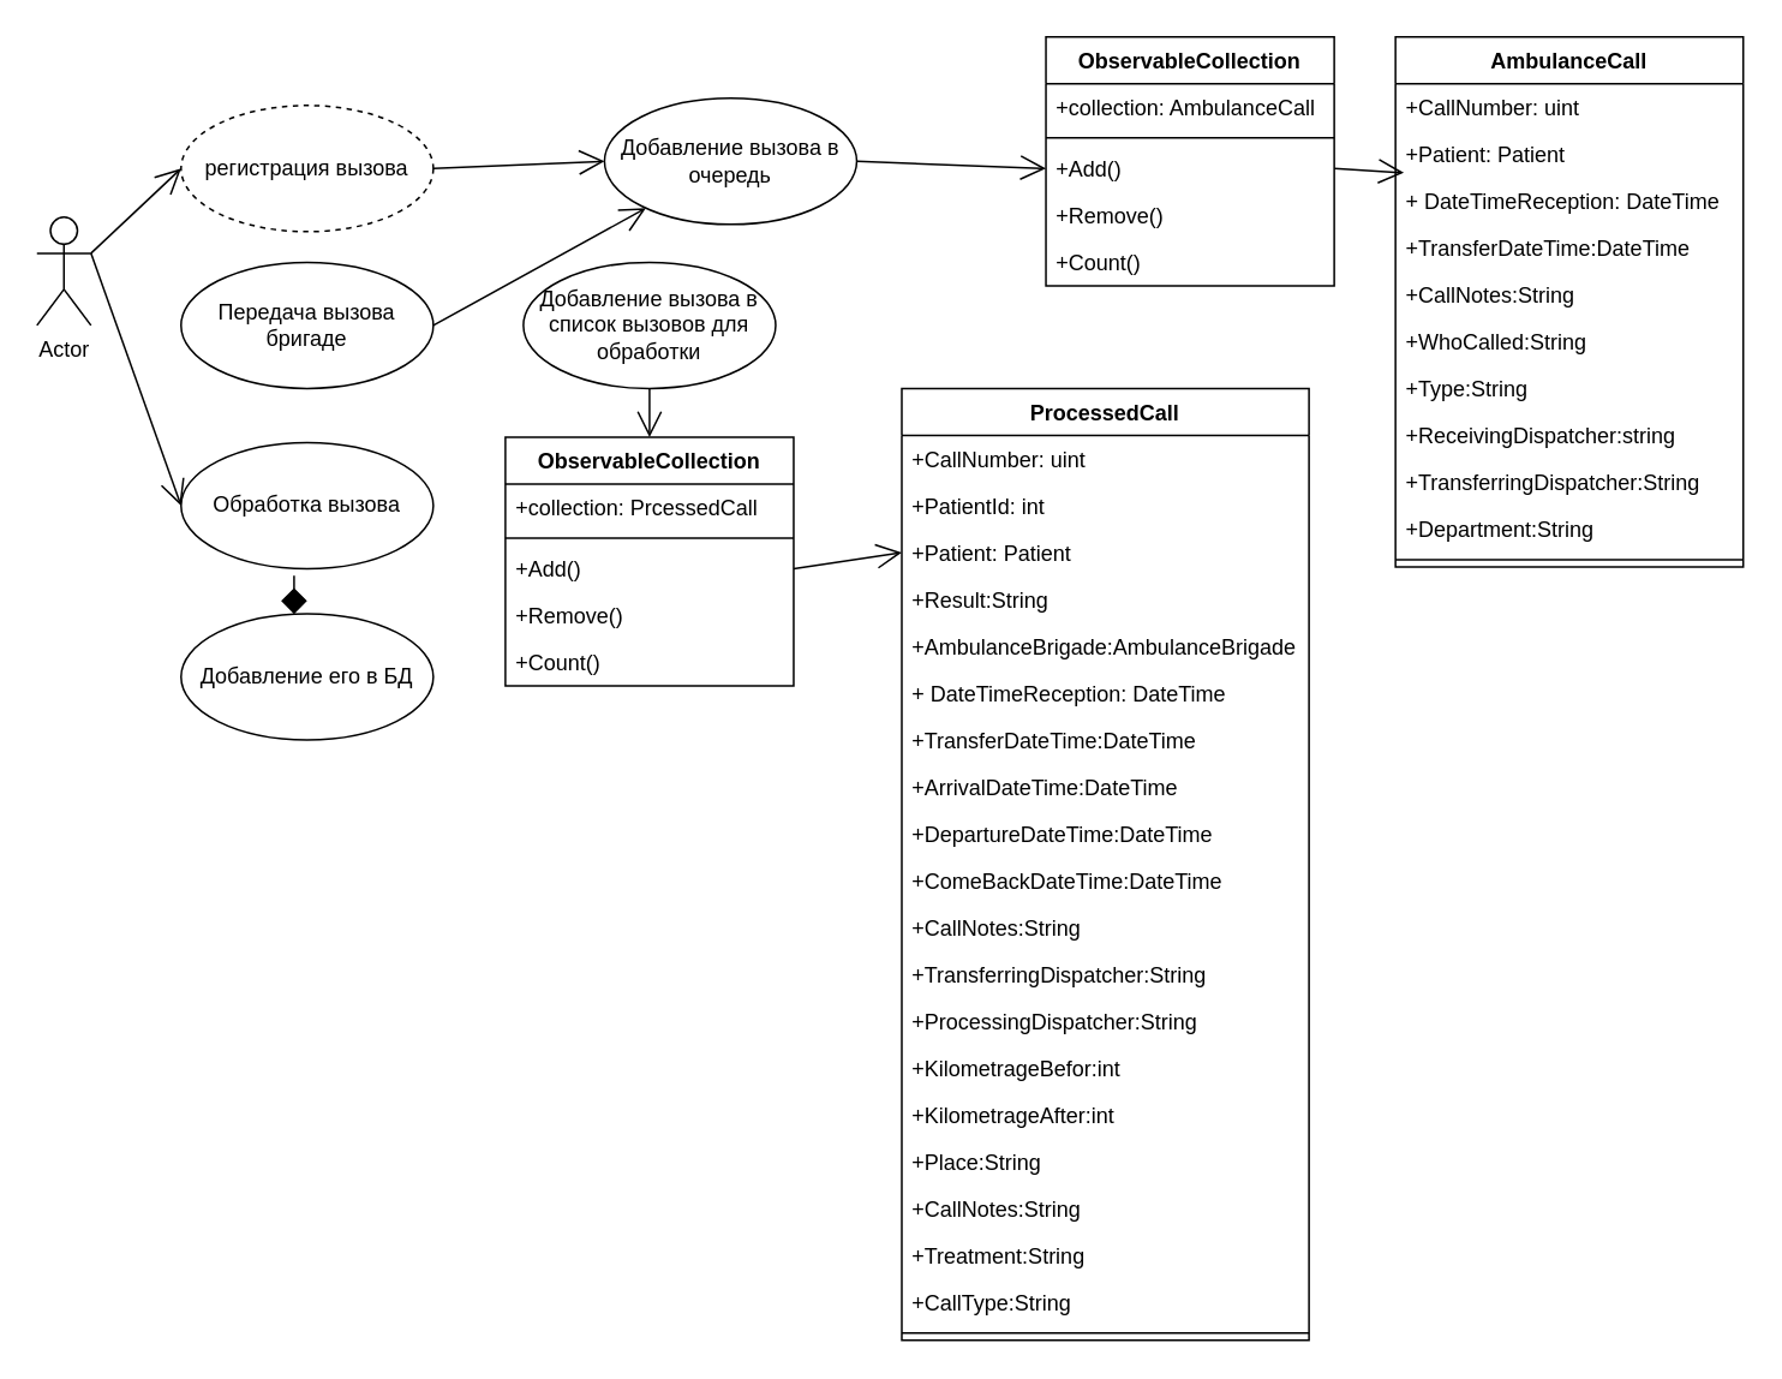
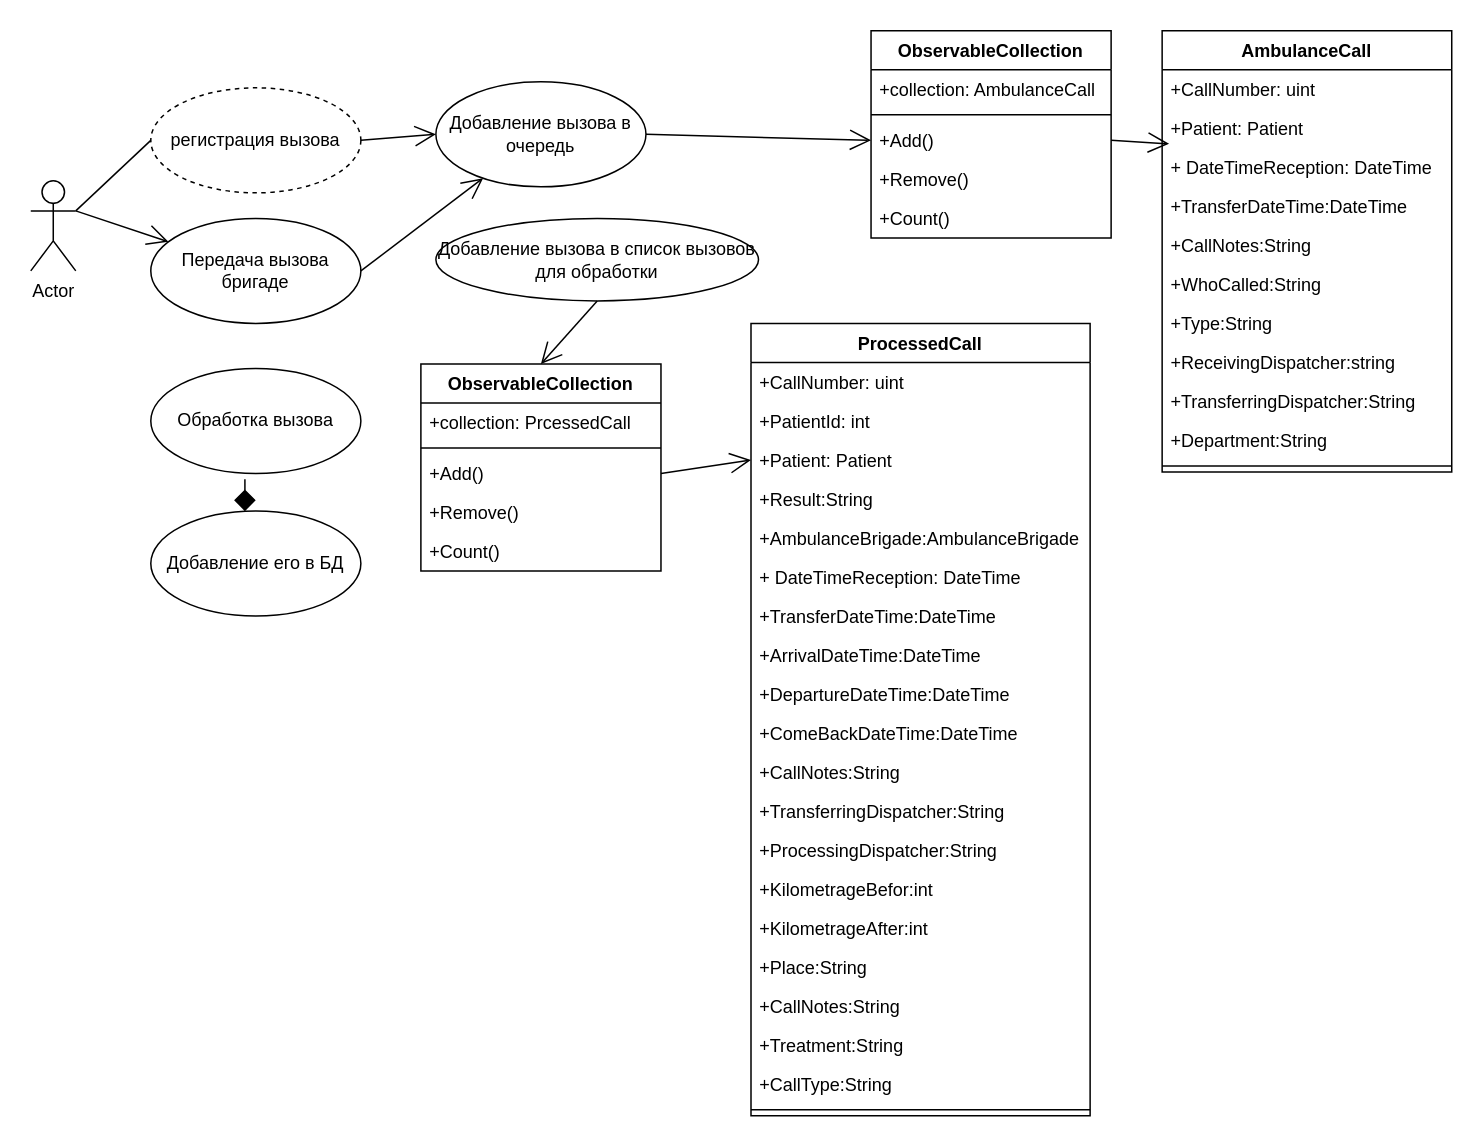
  <mxCell id="0" />
  <mxCell id="1" parent="0" />
  <mxCell id="2" value="Actor" style="shape=umlActor;verticalLabelPosition=bottom;labelBackgroundColor=#ffffff;verticalAlign=top;html=1;" vertex="1" parent="1"><mxGeometry x="20" y="120" width="30" height="60" as="geometry" /></mxCell>
  <mxCell id="3" value="регистрация вызова" style="ellipse;whiteSpace=wrap;html=1;dashed=1;" vertex="1" parent="1"><mxGeometry x="100" y="58" width="140" height="70" as="geometry" /></mxCell>
- <mxCell id="4" value="Добавление вызова в очередь" style="ellipse;whiteSpace=wrap;html=1;" vertex="1" parent="1"><mxGeometry x="335" y="54" width="140" height="70" as="geometry" /></mxCell>
+ <mxCell id="4" value="Добавление вызова в очередь" style="ellipse;whiteSpace=wrap;html=1;" vertex="1" parent="1"><mxGeometry x="290" y="54" width="140" height="70" as="geometry" /></mxCell>
  <mxCell id="5" value="Передача вызова бригаде" style="ellipse;whiteSpace=wrap;html=1;" vertex="1" parent="1"><mxGeometry x="100" y="145" width="140" height="70" as="geometry" /></mxCell>
- <mxCell id="6" value="Добавление вызова в список вызовов для обработки" style="ellipse;whiteSpace=wrap;html=1;" vertex="1" parent="1"><mxGeometry x="290" y="145" width="140" height="70" as="geometry" /></mxCell>
+ <mxCell id="6" value="Добавление вызова в список вызовов для обработки" style="ellipse;whiteSpace=wrap;html=1;" vertex="1" parent="1"><mxGeometry x="290" y="145" width="215" height="55" as="geometry" /></mxCell>
  <mxCell id="7" value="ObservableCollection" style="swimlane;fontStyle=1;align=center;verticalAlign=top;childLayout=stackLayout;horizontal=1;startSize=26;horizontalStack=0;resizeParent=1;resizeParentMax=0;resizeLast=0;collapsible=1;marginBottom=0;" vertex="1" parent="1"><mxGeometry x="580" y="20" width="160" height="138" as="geometry" /></mxCell>
  <mxCell id="8" value="+collection: AmbulanceCall" style="text;strokeColor=none;fillColor=none;align=left;verticalAlign=top;spacingLeft=4;spacingRight=4;overflow=hidden;rotatable=0;points=[[0,0.5],[1,0.5]];portConstraint=eastwest;" vertex="1" parent="7"><mxGeometry y="26" width="160" height="26" as="geometry" /></mxCell>
  <mxCell id="9" value="" style="line;strokeWidth=1;fillColor=none;align=left;verticalAlign=middle;spacingTop=-1;spacingLeft=3;spacingRight=3;rotatable=0;labelPosition=right;points=[];portConstraint=eastwest;" vertex="1" parent="7"><mxGeometry y="52" width="160" height="8" as="geometry" /></mxCell>
  <mxCell id="10" value="+Add()" style="text;strokeColor=none;fillColor=none;align=left;verticalAlign=top;spacingLeft=4;spacingRight=4;overflow=hidden;rotatable=0;points=[[0,0.5],[1,0.5]];portConstraint=eastwest;" vertex="1" parent="7"><mxGeometry y="60" width="160" height="26" as="geometry" /></mxCell>
  <mxCell id="11" value="+Remove()" style="text;strokeColor=none;fillColor=none;align=left;verticalAlign=top;spacingLeft=4;spacingRight=4;overflow=hidden;rotatable=0;points=[[0,0.5],[1,0.5]];portConstraint=eastwest;" vertex="1" parent="7"><mxGeometry y="86" width="160" height="26" as="geometry" /></mxCell>
  <mxCell id="12" value="+Count()" style="text;strokeColor=none;fillColor=none;align=left;verticalAlign=top;spacingLeft=4;spacingRight=4;overflow=hidden;rotatable=0;points=[[0,0.5],[1,0.5]];portConstraint=eastwest;" vertex="1" parent="7"><mxGeometry y="112" width="160" height="26" as="geometry" /></mxCell>
  <mxCell id="13" value="AmbulanceCall" style="swimlane;fontStyle=1;align=center;verticalAlign=top;childLayout=stackLayout;horizontal=1;startSize=26;horizontalStack=0;resizeParent=1;resizeParentMax=0;resizeLast=0;collapsible=1;marginBottom=0;" vertex="1" parent="1"><mxGeometry x="774" y="20" width="193" height="294" as="geometry" /></mxCell>
  <mxCell id="14" value="+CallNumber: uint" style="text;strokeColor=none;fillColor=none;align=left;verticalAlign=top;spacingLeft=4;spacingRight=4;overflow=hidden;rotatable=0;points=[[0,0.5],[1,0.5]];portConstraint=eastwest;" vertex="1" parent="13"><mxGeometry y="26" width="193" height="26" as="geometry" /></mxCell>
  <mxCell id="15" value="+Patient: Patient" style="text;strokeColor=none;fillColor=none;align=left;verticalAlign=top;spacingLeft=4;spacingRight=4;overflow=hidden;rotatable=0;points=[[0,0.5],[1,0.5]];portConstraint=eastwest;" vertex="1" parent="13"><mxGeometry y="52" width="193" height="26" as="geometry" /></mxCell>
  <mxCell id="16" value="+ DateTimeReception: DateTime" style="text;strokeColor=none;fillColor=none;align=left;verticalAlign=top;spacingLeft=4;spacingRight=4;overflow=hidden;rotatable=0;points=[[0,0.5],[1,0.5]];portConstraint=eastwest;" vertex="1" parent="13"><mxGeometry y="78" width="193" height="26" as="geometry" /></mxCell>
  <mxCell id="17" value="+TransferDateTime:DateTime" style="text;strokeColor=none;fillColor=none;align=left;verticalAlign=top;spacingLeft=4;spacingRight=4;overflow=hidden;rotatable=0;points=[[0,0.5],[1,0.5]];portConstraint=eastwest;" vertex="1" parent="13"><mxGeometry y="104" width="193" height="26" as="geometry" /></mxCell>
  <mxCell id="18" value="+CallNotes:String" style="text;strokeColor=none;fillColor=none;align=left;verticalAlign=top;spacingLeft=4;spacingRight=4;overflow=hidden;rotatable=0;points=[[0,0.5],[1,0.5]];portConstraint=eastwest;" vertex="1" parent="13"><mxGeometry y="130" width="193" height="26" as="geometry" /></mxCell>
  <mxCell id="19" value="+WhoCalled:String" style="text;strokeColor=none;fillColor=none;align=left;verticalAlign=top;spacingLeft=4;spacingRight=4;overflow=hidden;rotatable=0;points=[[0,0.5],[1,0.5]];portConstraint=eastwest;" vertex="1" parent="13"><mxGeometry y="156" width="193" height="26" as="geometry" /></mxCell>
  <mxCell id="20" value="+Type:String" style="text;strokeColor=none;fillColor=none;align=left;verticalAlign=top;spacingLeft=4;spacingRight=4;overflow=hidden;rotatable=0;points=[[0,0.5],[1,0.5]];portConstraint=eastwest;" vertex="1" parent="13"><mxGeometry y="182" width="193" height="26" as="geometry" /></mxCell>
  <mxCell id="21" value="+ReceivingDispatcher:string" style="text;strokeColor=none;fillColor=none;align=left;verticalAlign=top;spacingLeft=4;spacingRight=4;overflow=hidden;rotatable=0;points=[[0,0.5],[1,0.5]];portConstraint=eastwest;" vertex="1" parent="13"><mxGeometry y="208" width="193" height="26" as="geometry" /></mxCell>
  <mxCell id="22" value="+TransferringDispatcher:String" style="text;strokeColor=none;fillColor=none;align=left;verticalAlign=top;spacingLeft=4;spacingRight=4;overflow=hidden;rotatable=0;points=[[0,0.5],[1,0.5]];portConstraint=eastwest;" vertex="1" parent="13"><mxGeometry y="234" width="193" height="26" as="geometry" /></mxCell>
  <mxCell id="23" value="+Department:String" style="text;strokeColor=none;fillColor=none;align=left;verticalAlign=top;spacingLeft=4;spacingRight=4;overflow=hidden;rotatable=0;points=[[0,0.5],[1,0.5]];portConstraint=eastwest;" vertex="1" parent="13"><mxGeometry y="260" width="193" height="26" as="geometry" /></mxCell>
  <mxCell id="24" value="" style="line;strokeWidth=1;fillColor=none;align=left;verticalAlign=middle;spacingTop=-1;spacingLeft=3;spacingRight=3;rotatable=0;labelPosition=right;points=[];portConstraint=eastwest;" vertex="1" parent="13"><mxGeometry y="286" width="193" height="8" as="geometry" /></mxCell>
  <mxCell id="25" value="ProcessedCall" style="swimlane;fontStyle=1;align=center;verticalAlign=top;childLayout=stackLayout;horizontal=1;startSize=26;horizontalStack=0;resizeParent=1;resizeParentMax=0;resizeLast=0;collapsible=1;marginBottom=0;" vertex="1" parent="1"><mxGeometry x="500" y="215" width="226" height="528" as="geometry" /></mxCell>
  <mxCell id="26" value="+CallNumber: uint" style="text;strokeColor=none;fillColor=none;align=left;verticalAlign=top;spacingLeft=4;spacingRight=4;overflow=hidden;rotatable=0;points=[[0,0.5],[1,0.5]];portConstraint=eastwest;" vertex="1" parent="25"><mxGeometry y="26" width="226" height="26" as="geometry" /></mxCell>
  <mxCell id="27" value="+PatientId: int" style="text;strokeColor=none;fillColor=none;align=left;verticalAlign=top;spacingLeft=4;spacingRight=4;overflow=hidden;rotatable=0;points=[[0,0.5],[1,0.5]];portConstraint=eastwest;" vertex="1" parent="25"><mxGeometry y="52" width="226" height="26" as="geometry" /></mxCell>
  <mxCell id="28" value="+Patient: Patient" style="text;strokeColor=none;fillColor=none;align=left;verticalAlign=top;spacingLeft=4;spacingRight=4;overflow=hidden;rotatable=0;points=[[0,0.5],[1,0.5]];portConstraint=eastwest;" vertex="1" parent="25"><mxGeometry y="78" width="226" height="26" as="geometry" /></mxCell>
  <mxCell id="29" value="+Result:String" style="text;strokeColor=none;fillColor=none;align=left;verticalAlign=top;spacingLeft=4;spacingRight=4;overflow=hidden;rotatable=0;points=[[0,0.5],[1,0.5]];portConstraint=eastwest;" vertex="1" parent="25"><mxGeometry y="104" width="226" height="26" as="geometry" /></mxCell>
  <mxCell id="30" value="+AmbulanceBrigade:AmbulanceBrigade" style="text;strokeColor=none;fillColor=none;align=left;verticalAlign=top;spacingLeft=4;spacingRight=4;overflow=hidden;rotatable=0;points=[[0,0.5],[1,0.5]];portConstraint=eastwest;" vertex="1" parent="25"><mxGeometry y="130" width="226" height="26" as="geometry" /></mxCell>
  <mxCell id="31" value="+ DateTimeReception: DateTime" style="text;strokeColor=none;fillColor=none;align=left;verticalAlign=top;spacingLeft=4;spacingRight=4;overflow=hidden;rotatable=0;points=[[0,0.5],[1,0.5]];portConstraint=eastwest;" vertex="1" parent="25"><mxGeometry y="156" width="226" height="26" as="geometry" /></mxCell>
  <mxCell id="32" value="+TransferDateTime:DateTime" style="text;strokeColor=none;fillColor=none;align=left;verticalAlign=top;spacingLeft=4;spacingRight=4;overflow=hidden;rotatable=0;points=[[0,0.5],[1,0.5]];portConstraint=eastwest;" vertex="1" parent="25"><mxGeometry y="182" width="226" height="26" as="geometry" /></mxCell>
  <mxCell id="33" value="+ArrivalDateTime:DateTime" style="text;strokeColor=none;fillColor=none;align=left;verticalAlign=top;spacingLeft=4;spacingRight=4;overflow=hidden;rotatable=0;points=[[0,0.5],[1,0.5]];portConstraint=eastwest;" vertex="1" parent="25"><mxGeometry y="208" width="226" height="26" as="geometry" /></mxCell>
  <mxCell id="34" value="+DepartureDateTime:DateTime" style="text;strokeColor=none;fillColor=none;align=left;verticalAlign=top;spacingLeft=4;spacingRight=4;overflow=hidden;rotatable=0;points=[[0,0.5],[1,0.5]];portConstraint=eastwest;" vertex="1" parent="25"><mxGeometry y="234" width="226" height="26" as="geometry" /></mxCell>
  <mxCell id="35" value="+ComeBackDateTime:DateTime" style="text;strokeColor=none;fillColor=none;align=left;verticalAlign=top;spacingLeft=4;spacingRight=4;overflow=hidden;rotatable=0;points=[[0,0.5],[1,0.5]];portConstraint=eastwest;" vertex="1" parent="25"><mxGeometry y="260" width="226" height="26" as="geometry" /></mxCell>
  <mxCell id="36" value="+CallNotes:String" style="text;strokeColor=none;fillColor=none;align=left;verticalAlign=top;spacingLeft=4;spacingRight=4;overflow=hidden;rotatable=0;points=[[0,0.5],[1,0.5]];portConstraint=eastwest;" vertex="1" parent="25"><mxGeometry y="286" width="226" height="26" as="geometry" /></mxCell>
  <mxCell id="37" value="+TransferringDispatcher:String" style="text;strokeColor=none;fillColor=none;align=left;verticalAlign=top;spacingLeft=4;spacingRight=4;overflow=hidden;rotatable=0;points=[[0,0.5],[1,0.5]];portConstraint=eastwest;" vertex="1" parent="25"><mxGeometry y="312" width="226" height="26" as="geometry" /></mxCell>
  <mxCell id="38" value="+ProcessingDispatcher:String" style="text;strokeColor=none;fillColor=none;align=left;verticalAlign=top;spacingLeft=4;spacingRight=4;overflow=hidden;rotatable=0;points=[[0,0.5],[1,0.5]];portConstraint=eastwest;" vertex="1" parent="25"><mxGeometry y="338" width="226" height="26" as="geometry" /></mxCell>
  <mxCell id="39" value="+KilometrageBefor:int" style="text;strokeColor=none;fillColor=none;align=left;verticalAlign=top;spacingLeft=4;spacingRight=4;overflow=hidden;rotatable=0;points=[[0,0.5],[1,0.5]];portConstraint=eastwest;" vertex="1" parent="25"><mxGeometry y="364" width="226" height="26" as="geometry" /></mxCell>
  <mxCell id="40" value="+KilometrageAfter:int" style="text;strokeColor=none;fillColor=none;align=left;verticalAlign=top;spacingLeft=4;spacingRight=4;overflow=hidden;rotatable=0;points=[[0,0.5],[1,0.5]];portConstraint=eastwest;" vertex="1" parent="25"><mxGeometry y="390" width="226" height="26" as="geometry" /></mxCell>
  <mxCell id="41" value="+Place:String" style="text;strokeColor=none;fillColor=none;align=left;verticalAlign=top;spacingLeft=4;spacingRight=4;overflow=hidden;rotatable=0;points=[[0,0.5],[1,0.5]];portConstraint=eastwest;" vertex="1" parent="25"><mxGeometry y="416" width="226" height="26" as="geometry" /></mxCell>
  <mxCell id="42" value="+CallNotes:String" style="text;strokeColor=none;fillColor=none;align=left;verticalAlign=top;spacingLeft=4;spacingRight=4;overflow=hidden;rotatable=0;points=[[0,0.5],[1,0.5]];portConstraint=eastwest;" vertex="1" parent="25"><mxGeometry y="442" width="226" height="26" as="geometry" /></mxCell>
  <mxCell id="43" value="+Treatment:String" style="text;strokeColor=none;fillColor=none;align=left;verticalAlign=top;spacingLeft=4;spacingRight=4;overflow=hidden;rotatable=0;points=[[0,0.5],[1,0.5]];portConstraint=eastwest;" vertex="1" parent="25"><mxGeometry y="468" width="226" height="26" as="geometry" /></mxCell>
  <mxCell id="44" value="+CallType:String" style="text;strokeColor=none;fillColor=none;align=left;verticalAlign=top;spacingLeft=4;spacingRight=4;overflow=hidden;rotatable=0;points=[[0,0.5],[1,0.5]];portConstraint=eastwest;" vertex="1" parent="25"><mxGeometry y="494" width="226" height="26" as="geometry" /></mxCell>
  <mxCell id="45" value="" style="line;strokeWidth=1;fillColor=none;align=left;verticalAlign=middle;spacingTop=-1;spacingLeft=3;spacingRight=3;rotatable=0;labelPosition=right;points=[];portConstraint=eastwest;" vertex="1" parent="25"><mxGeometry y="520" width="226" height="8" as="geometry" /></mxCell>
- <mxCell id="46" value="" style="endArrow=open;endFill=1;endSize=12;html=1;exitX=1;exitY=0.333;exitDx=0;exitDy=0;exitPerimeter=0;entryX=0;entryY=0.5;entryDx=0;entryDy=0;" edge="1" parent="1" source="2" target="3"><mxGeometry width="160" relative="1" as="geometry"><mxPoint x="90" y="310" as="sourcePoint" /><mxPoint x="250" y="310" as="targetPoint" /></mxGeometry></mxCell>
+ <mxCell id="46" value="" style="endArrow=none;endFill=1;endSize=12;html=1;exitX=1;exitY=0.333;exitDx=0;exitDy=0;exitPerimeter=0;entryX=0;entryY=0.5;entryDx=0;entryDy=0;" edge="1" parent="1" source="2" target="3"><mxGeometry width="160" relative="1" as="geometry"><mxPoint x="90" y="310" as="sourcePoint" /><mxPoint x="250" y="310" as="targetPoint" /></mxGeometry></mxCell>
  <mxCell id="47" value="" style="endArrow=open;endFill=1;endSize=12;html=1;exitX=1;exitY=0.5;exitDx=0;exitDy=0;entryX=0;entryY=0.5;entryDx=0;entryDy=0;" edge="1" parent="1" source="3" target="4"><mxGeometry width="160" relative="1" as="geometry"><mxPoint x="60" y="150" as="sourcePoint" /><mxPoint x="110" y="190" as="targetPoint" /></mxGeometry></mxCell>
  <mxCell id="48" value="" style="endArrow=open;endFill=1;endSize=12;html=1;exitX=1;exitY=0.5;exitDx=0;exitDy=0;" edge="1" parent="1" source="5" target="4"><mxGeometry width="160" relative="1" as="geometry"><mxPoint x="70" y="160" as="sourcePoint" /><mxPoint x="120" y="200" as="targetPoint" /></mxGeometry></mxCell>
  <mxCell id="49" value="" style="endArrow=open;endFill=1;endSize=12;html=1;exitX=1;exitY=0.5;exitDx=0;exitDy=0;entryX=0;entryY=0.5;entryDx=0;entryDy=0;" edge="1" parent="1" source="4" target="10"><mxGeometry width="160" relative="1" as="geometry"><mxPoint x="250" y="190" as="sourcePoint" /><mxPoint x="300" y="190" as="targetPoint" /></mxGeometry></mxCell>
  <mxCell id="50" value="" style="endArrow=open;endFill=1;endSize=12;html=1;exitX=0.5;exitY=1;exitDx=0;exitDy=0;entryX=0.5;entryY=0;entryDx=0;entryDy=0;" edge="1" parent="1" source="6" target="51"><mxGeometry width="160" relative="1" as="geometry"><mxPoint x="440" y="99" as="sourcePoint" /><mxPoint x="590" y="103" as="targetPoint" /></mxGeometry></mxCell>
  <mxCell id="51" value="ObservableCollection" style="swimlane;fontStyle=1;align=center;verticalAlign=top;childLayout=stackLayout;horizontal=1;startSize=26;horizontalStack=0;resizeParent=1;resizeParentMax=0;resizeLast=0;collapsible=1;marginBottom=0;" vertex="1" parent="1"><mxGeometry x="280" y="242" width="160" height="138" as="geometry" /></mxCell>
  <mxCell id="52" value="+collection: PrcessedCall" style="text;strokeColor=none;fillColor=none;align=left;verticalAlign=top;spacingLeft=4;spacingRight=4;overflow=hidden;rotatable=0;points=[[0,0.5],[1,0.5]];portConstraint=eastwest;" vertex="1" parent="51"><mxGeometry y="26" width="160" height="26" as="geometry" /></mxCell>
  <mxCell id="53" value="" style="line;strokeWidth=1;fillColor=none;align=left;verticalAlign=middle;spacingTop=-1;spacingLeft=3;spacingRight=3;rotatable=0;labelPosition=right;points=[];portConstraint=eastwest;" vertex="1" parent="51"><mxGeometry y="52" width="160" height="8" as="geometry" /></mxCell>
  <mxCell id="54" value="+Add()" style="text;strokeColor=none;fillColor=none;align=left;verticalAlign=top;spacingLeft=4;spacingRight=4;overflow=hidden;rotatable=0;points=[[0,0.5],[1,0.5]];portConstraint=eastwest;" vertex="1" parent="51"><mxGeometry y="60" width="160" height="26" as="geometry" /></mxCell>
  <mxCell id="55" value="+Remove()" style="text;strokeColor=none;fillColor=none;align=left;verticalAlign=top;spacingLeft=4;spacingRight=4;overflow=hidden;rotatable=0;points=[[0,0.5],[1,0.5]];portConstraint=eastwest;" vertex="1" parent="51"><mxGeometry y="86" width="160" height="26" as="geometry" /></mxCell>
  <mxCell id="56" value="+Count()" style="text;strokeColor=none;fillColor=none;align=left;verticalAlign=top;spacingLeft=4;spacingRight=4;overflow=hidden;rotatable=0;points=[[0,0.5],[1,0.5]];portConstraint=eastwest;" vertex="1" parent="51"><mxGeometry y="112" width="160" height="26" as="geometry" /></mxCell>
  <mxCell id="57" value="" style="endArrow=open;endFill=1;endSize=12;html=1;exitX=1;exitY=0.5;exitDx=0;exitDy=0;entryX=0;entryY=0.5;entryDx=0;entryDy=0;" edge="1" parent="1" source="54" target="28"><mxGeometry width="160" relative="1" as="geometry"><mxPoint x="450" y="109" as="sourcePoint" /><mxPoint x="600" y="113" as="targetPoint" /></mxGeometry></mxCell>
  <mxCell id="58" value="" style="endArrow=open;endFill=1;endSize=12;html=1;exitX=1;exitY=0.5;exitDx=0;exitDy=0;entryX=0.024;entryY=-0.103;entryDx=0;entryDy=0;entryPerimeter=0;" edge="1" parent="1" source="10" target="16"><mxGeometry width="160" relative="1" as="geometry"><mxPoint x="460" y="119" as="sourcePoint" /><mxPoint x="610" y="123" as="targetPoint" /></mxGeometry></mxCell>
  <mxCell id="59" value="Обработка вызова" style="ellipse;whiteSpace=wrap;html=1;" vertex="1" parent="1"><mxGeometry x="100" y="245" width="140" height="70" as="geometry" /></mxCell>
- <mxCell id="60" value="" style="endArrow=open;endFill=1;endSize=12;html=1;exitX=1;exitY=0.333;exitDx=0;exitDy=0;exitPerimeter=0;entryX=0;entryY=0.5;entryDx=0;entryDy=0;" edge="1" parent="1" source="2" target="59"><mxGeometry width="160" relative="1" as="geometry"><mxPoint x="30" y="390" as="sourcePoint" /><mxPoint x="190" y="390" as="targetPoint" /></mxGeometry></mxCell>
+ <mxCell id="60" value="" style="endArrow=open;endFill=1;endSize=12;html=1;exitX=1;exitY=0.333;exitDx=0;exitDy=0;exitPerimeter=0;" edge="1" parent="1" source="2" target="5"><mxGeometry width="160" relative="1" as="geometry"><mxPoint x="30" y="390" as="sourcePoint" /><mxPoint x="190" y="390" as="targetPoint" /></mxGeometry></mxCell>
  <mxCell id="61" value="Добавление его в БД" style="ellipse;whiteSpace=wrap;html=1;" vertex="1" parent="1"><mxGeometry x="100" y="340" width="140" height="70" as="geometry" /></mxCell>
  <mxCell id="62" value="" style="endArrow=diamond;endFill=1;endSize=12;html=1;exitX=0.448;exitY=1.056;exitDx=0;exitDy=0;exitPerimeter=0;entryX=0.448;entryY=0.002;entryDx=0;entryDy=0;entryPerimeter=0;" edge="1" parent="1" source="59" target="61"><mxGeometry width="160" relative="1" as="geometry"><mxPoint x="50" y="400" as="sourcePoint" /><mxPoint x="90" y="380" as="targetPoint" /></mxGeometry></mxCell>
